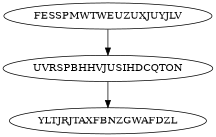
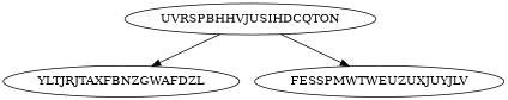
  digraph {
    UVRSPBHHVJUSIHDCQTON [Weight=18]
    YLTJRJTAXFBNZGWAFDZL [Weight=20]
    FESSPMWTWEUZUXJUYJLV [Weight=11]
    UVRSPBHHVJUSIHDCQTON -> YLTJRJTAXFBNZGWAFDZL [Weight=14]
-   FESSPMWTWEUZUXJUYJLV -> UVRSPBHHVJUSIHDCQTON [Weight=20]
+   UVRSPBHHVJUSIHDCQTON -> FESSPMWTWEUZUXJUYJLV [Weight=20]
  }
